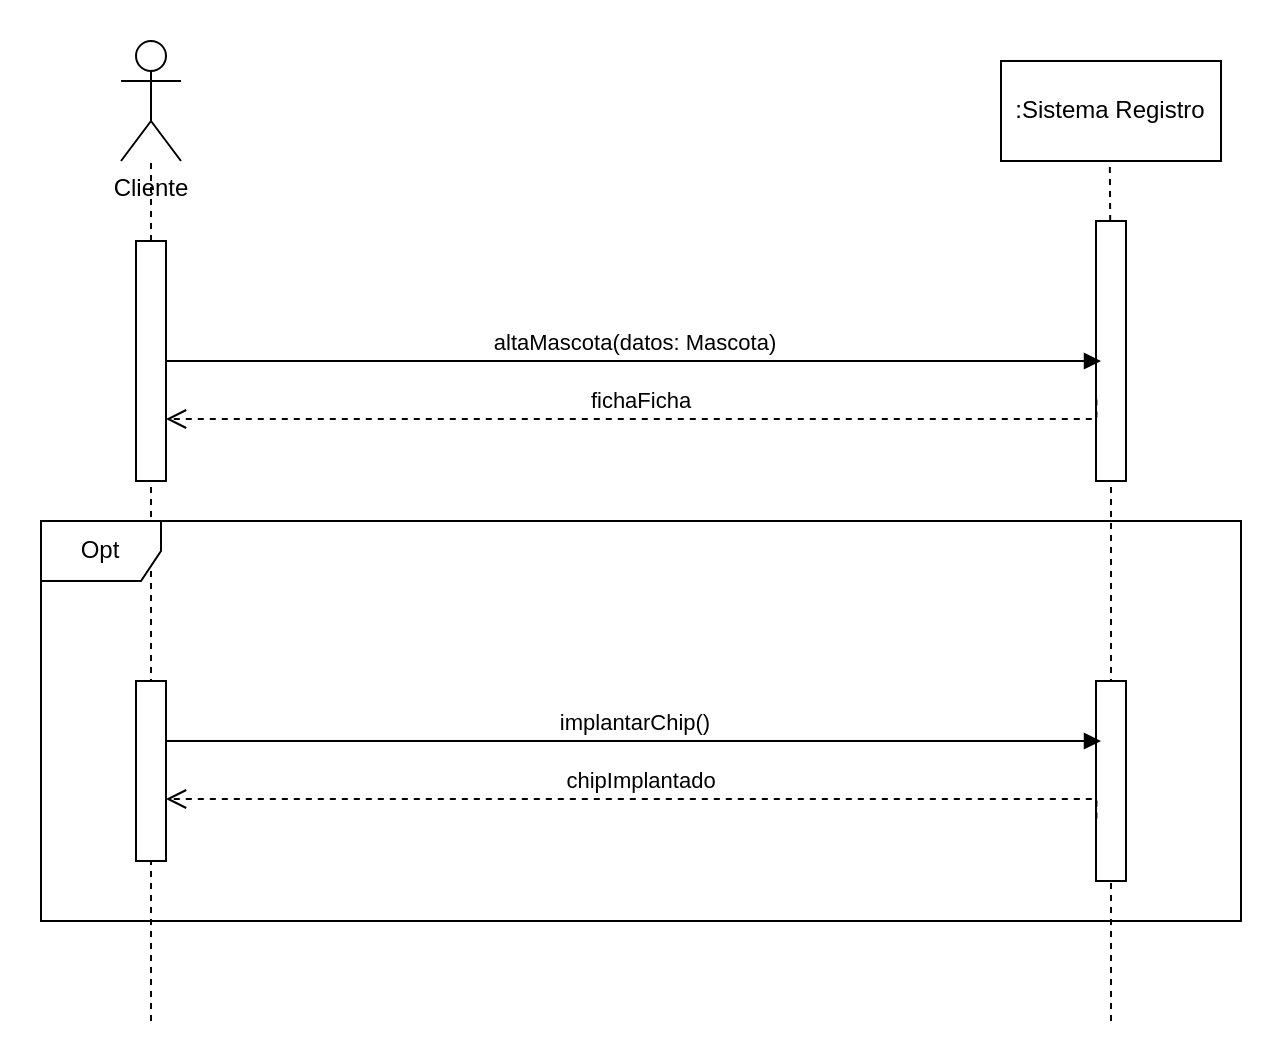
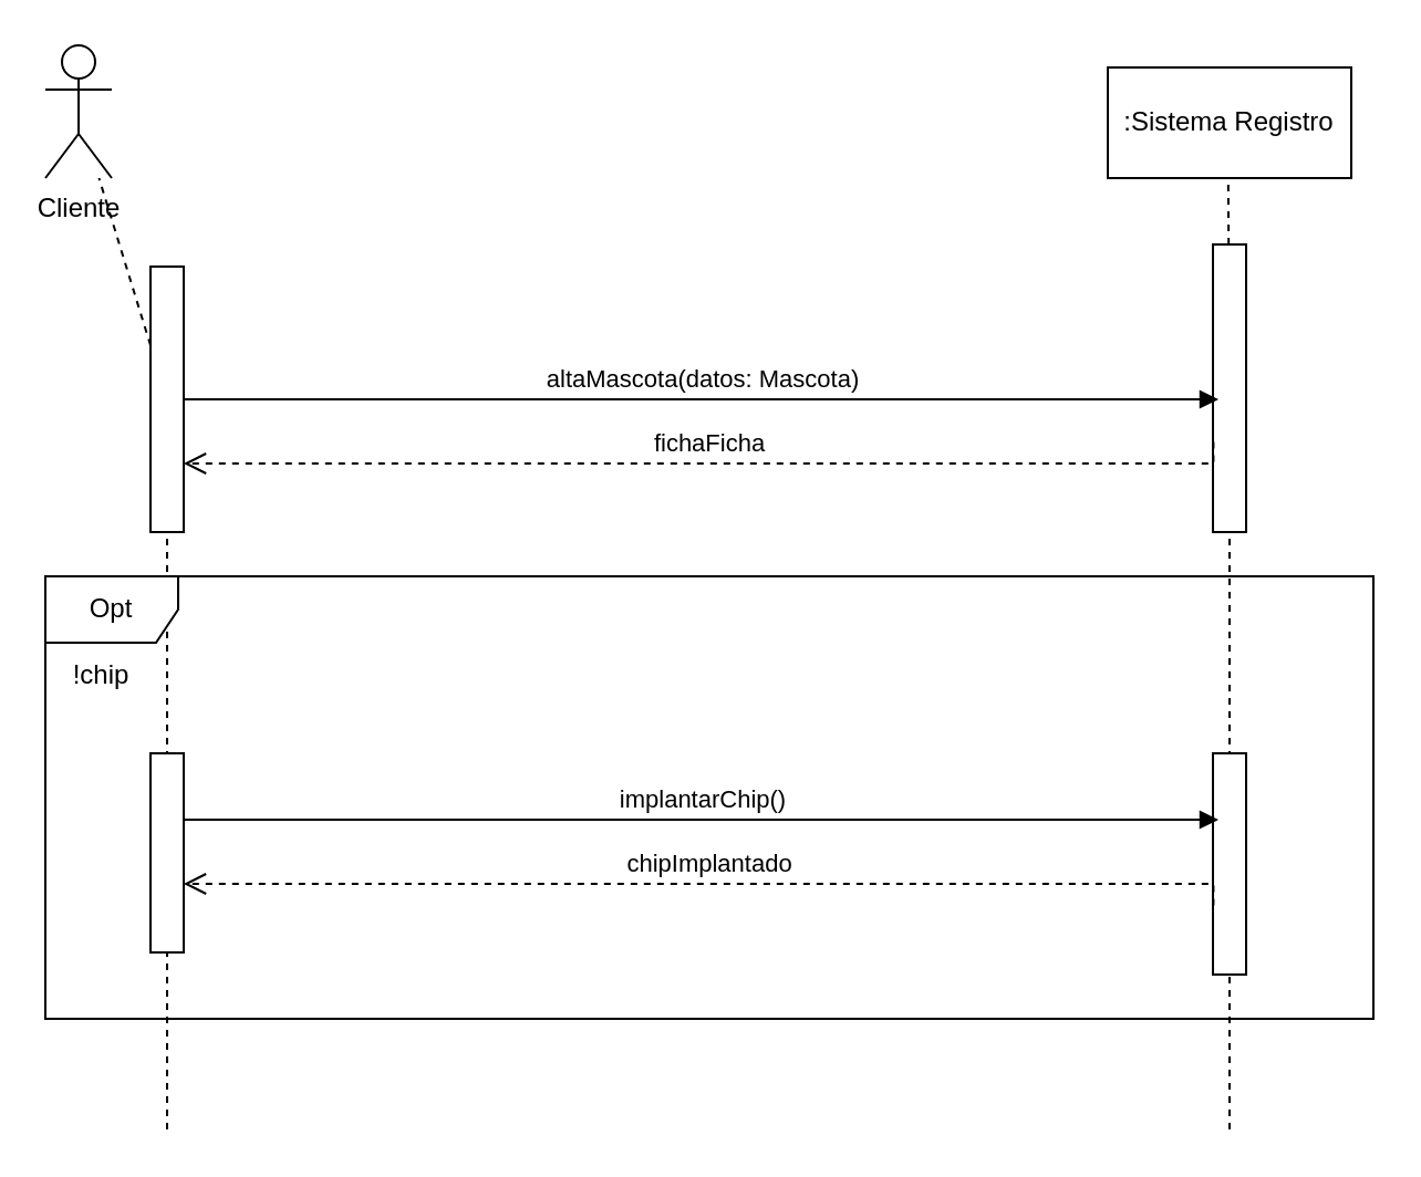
  <mxCell id="0" />
  <mxCell id="1" parent="0" />
- <mxCell id="2" value="Cliente" style="shape=umlActor;verticalLabelPosition=bottom;verticalAlign=top;html=1;outlineConnect=0;" vertex="1" parent="1"><mxGeometry x="60" y="20" width="30" height="60" as="geometry" /></mxCell>
+ <mxCell id="2" value="Cliente" style="shape=umlActor;verticalLabelPosition=bottom;verticalAlign=top;html=1;outlineConnect=0;" vertex="1" parent="1"><mxGeometry x="20" y="20" width="30" height="60" as="geometry" /></mxCell>
  <mxCell id="3" value="" style="endArrow=none;dashed=1;html=1;rounded=0;" edge="1" parent="1" source="7" target="2"><mxGeometry width="50" height="50" relative="1" as="geometry"><mxPoint x="75" y="480" as="sourcePoint" /><mxPoint x="70" y="110" as="targetPoint" /></mxGeometry></mxCell>
  <mxCell id="4" value=":Sistema Registro" style="html=1;whiteSpace=wrap;" vertex="1" parent="1"><mxGeometry x="500" y="30" width="110" height="50" as="geometry" /></mxCell>
  <mxCell id="5" value="" style="endArrow=none;dashed=1;html=1;rounded=0;" edge="1" parent="1" source="9"><mxGeometry width="50" height="50" relative="1" as="geometry"><mxPoint x="554.41" y="480" as="sourcePoint" /><mxPoint x="554.41" y="80" as="targetPoint" /></mxGeometry></mxCell>
  <mxCell id="6" value="" style="endArrow=none;dashed=1;html=1;rounded=0;" edge="1" parent="1" target="7"><mxGeometry width="50" height="50" relative="1" as="geometry"><mxPoint x="75" y="510" as="sourcePoint" /><mxPoint x="75" y="80" as="targetPoint" /></mxGeometry></mxCell>
  <mxCell id="7" value="" style="rounded=0;whiteSpace=wrap;html=1;" vertex="1" parent="1"><mxGeometry x="67.5" y="120" width="15" height="120" as="geometry" /></mxCell>
  <mxCell id="8" value="" style="endArrow=none;dashed=1;html=1;rounded=0;" edge="1" parent="1" target="9"><mxGeometry width="50" height="50" relative="1" as="geometry"><mxPoint x="555" y="510" as="sourcePoint" /><mxPoint x="554.41" y="80" as="targetPoint" /></mxGeometry></mxCell>
  <mxCell id="9" value="" style="rounded=0;whiteSpace=wrap;html=1;" vertex="1" parent="1"><mxGeometry x="547.5" y="110" width="15" height="130" as="geometry" /></mxCell>
  <mxCell id="10" value="altaMascota(datos: Mascota)" style="html=1;verticalAlign=bottom;endArrow=block;edgeStyle=elbowEdgeStyle;elbow=vertical;curved=0;rounded=0;" edge="1" parent="1" source="7"><mxGeometry width="80" relative="1" as="geometry"><mxPoint x="260" y="180" as="sourcePoint" /><mxPoint x="550" y="180" as="targetPoint" /></mxGeometry></mxCell>
  <mxCell id="11" value="fichaFicha" style="html=1;verticalAlign=bottom;endArrow=open;dashed=1;endSize=8;edgeStyle=elbowEdgeStyle;elbow=vertical;curved=0;rounded=0;exitX=0.014;exitY=0.687;exitDx=0;exitDy=0;exitPerimeter=0;" edge="1" parent="1" source="9" target="7"><mxGeometry relative="1" as="geometry"><mxPoint x="530" y="200" as="sourcePoint" /><mxPoint x="270" y="250.31" as="targetPoint" /><Array as="points"><mxPoint x="530" y="209" /></Array></mxGeometry></mxCell>
  <mxCell id="12" value="" style="rounded=0;whiteSpace=wrap;html=1;" vertex="1" parent="1"><mxGeometry x="67.5" y="340" width="15" height="90" as="geometry" /></mxCell>
  <mxCell id="13" value="" style="rounded=0;whiteSpace=wrap;html=1;" vertex="1" parent="1"><mxGeometry x="547.5" y="340" width="15" height="100" as="geometry" /></mxCell>
  <mxCell id="14" value="implantarChip()" style="html=1;verticalAlign=bottom;endArrow=block;edgeStyle=elbowEdgeStyle;elbow=vertical;curved=0;rounded=0;" edge="1" source="12" parent="1"><mxGeometry width="80" relative="1" as="geometry"><mxPoint x="260" y="370" as="sourcePoint" /><mxPoint x="550" y="370" as="targetPoint" /></mxGeometry></mxCell>
  <mxCell id="15" value="chipImplantado" style="html=1;verticalAlign=bottom;endArrow=open;dashed=1;endSize=8;edgeStyle=elbowEdgeStyle;elbow=vertical;curved=0;rounded=0;exitX=0.014;exitY=0.687;exitDx=0;exitDy=0;exitPerimeter=0;" edge="1" source="13" target="12" parent="1"><mxGeometry relative="1" as="geometry"><mxPoint x="530" y="390" as="sourcePoint" /><mxPoint x="270" y="440.31" as="targetPoint" /><Array as="points"><mxPoint x="530" y="399" /></Array></mxGeometry></mxCell>
  <mxCell id="16" value="Opt" style="shape=umlFrame;whiteSpace=wrap;html=1;pointerEvents=0;" vertex="1" parent="1"><mxGeometry x="20" y="260" width="600" height="200" as="geometry" /></mxCell>
+ <mxCell id="17" value="!chip" style="text;html=1;align=center;verticalAlign=middle;resizable=0;points=[];autosize=1;strokeColor=none;fillColor=none;" vertex="1" parent="1"><mxGeometry x="20" y="290" width="50" height="30" as="geometry" /></mxCell>
